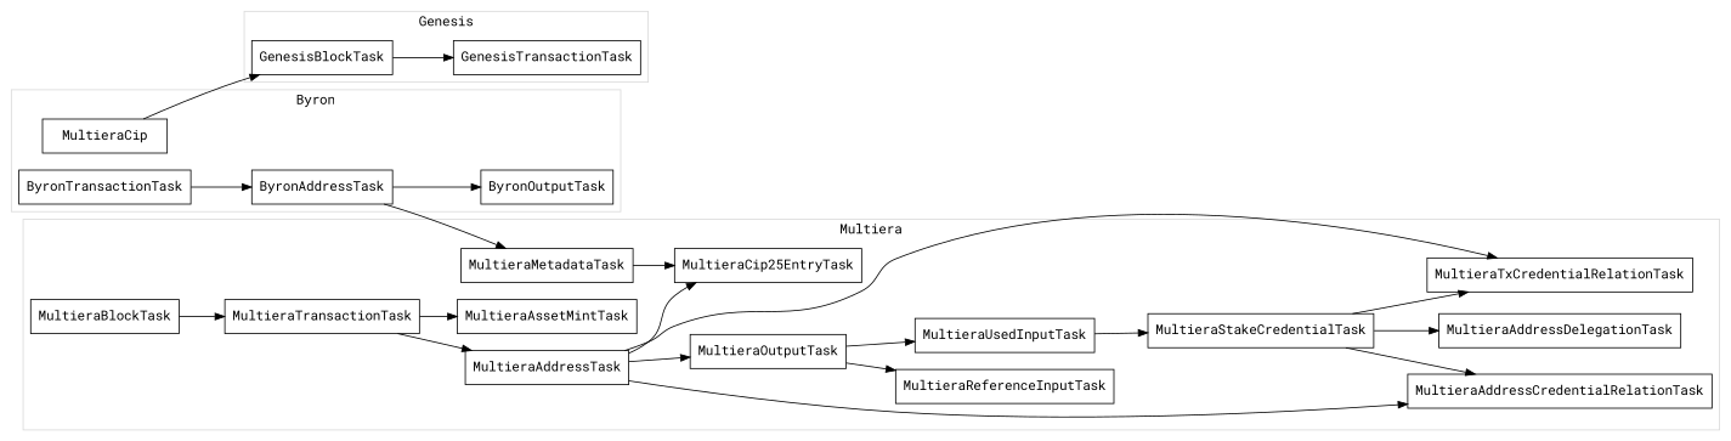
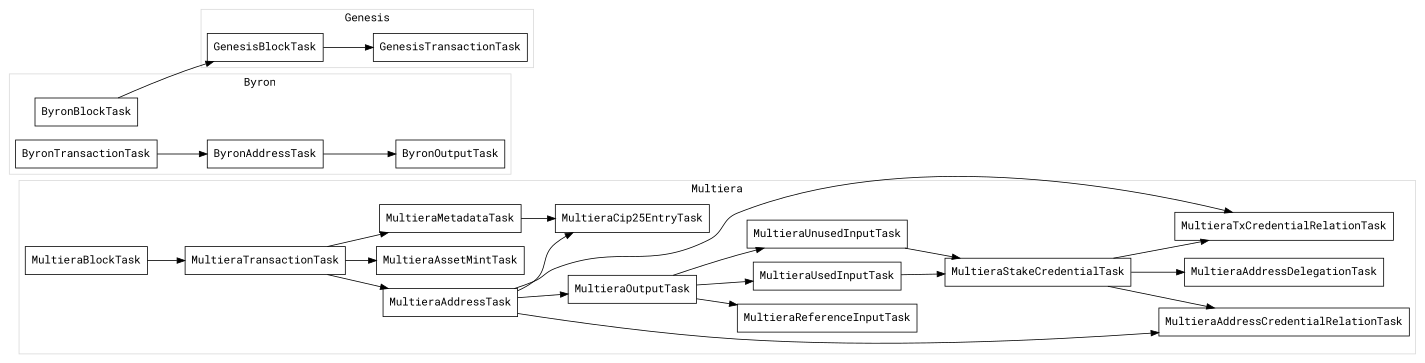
  digraph {
    fontname="Roboto Mono"
    rankdir=LR
    node [fontname="Roboto Mono" shape=box]
    edge [fontname="Roboto Mono"]
-   n1 [label=MultieraCip]
+   n1 [label=ByronBlockTask]
    n2 [label=ByronTransactionTask]
    n3 [label=ByronAddressTask]
    n4 [label=ByronOutputTask]
    n5 [label=GenesisBlockTask]
    n6 [label=GenesisTransactionTask]
    n7 [label=MultieraBlockTask]
    n8 [label=MultieraTransactionTask]
    n9 [label=MultieraMetadataTask]
    n10 [label=MultieraAddressTask]
    n11 [label=MultieraOutputTask]
    n12 [label=MultieraReferenceInputTask]
    n13 [label=MultieraUsedInputTask]
+   n14 [label=MultieraUnusedInputTask]
    n15 [label=MultieraStakeCredentialTask]
    n16 [label=MultieraAddressCredentialRelationTask]
    n17 [label=MultieraTxCredentialRelationTask]
    n18 [label=MultieraAssetMintTask]
    n19 [label=MultieraCip25EntryTask]
    n20 [label=MultieraAddressDelegationTask]
    subgraph cluster_1 {
      color=grey85
      label=Byron
      n1
      n2
      n3
      n4
    }
    subgraph cluster_2 {
      color=grey85
      label=Genesis
      n5
      n6
    }
    subgraph cluster_3 {
      color=grey85
      label=Multiera
      n7
      n8
      n9
      n10
      n11
      n12
      n13
+     n14
      n15
      n16
      n17
      n18
      n19
      n20
    }
    n1 -> n5
    n2 -> n3
    n3 -> n4
    n5 -> n6
    n7 -> n8
-   n3 -> n9
+   n8 -> n9
    n8 -> n10
    n8 -> n18
    n9 -> n19
    n10 -> n11
    n10 -> n16
    n10 -> n17
    n10 -> n19
    n11 -> n12
    n11 -> n13
+   n11 -> n14
    n13 -> n15
+   n14 -> n15
    n15 -> n16
    n15 -> n17
    n15 -> n20
  }
